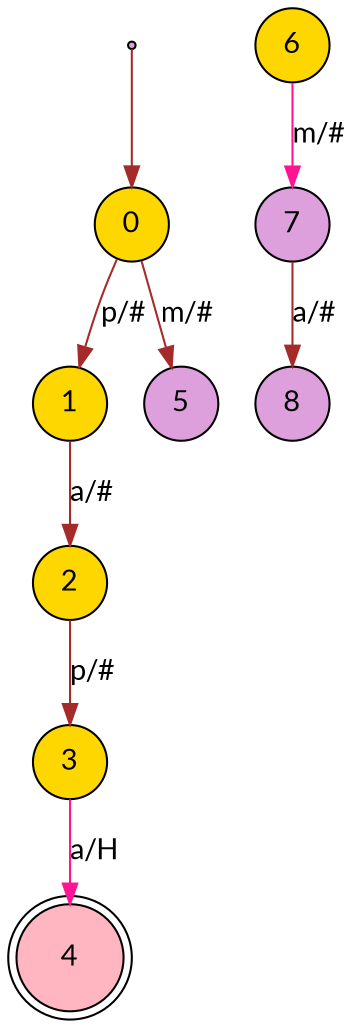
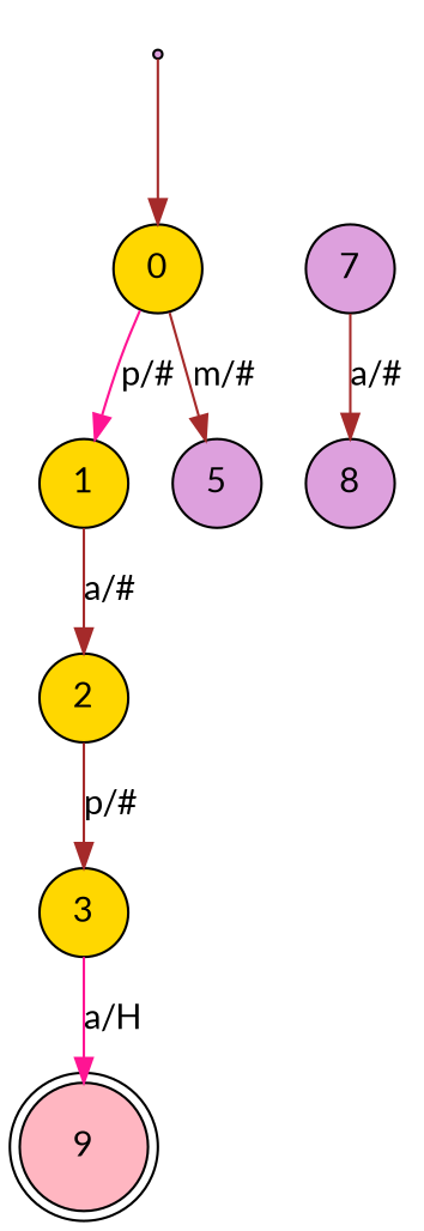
  digraph {
    fontname=Lato
    node [fillcolor=gold fontname=Lato shape=circle style=filled]
    edge [color=brown fontname=Lato]
-   4 [fillcolor=lightpink shape=doublecircle]
+   4 [fillcolor=lightpink shape=doublecircle label=9]
    qi [fillcolor=plum shape=point]
    0
    1
    5 [fillcolor=plum]
    2
    3
-   6
    7 [fillcolor=plum]
    8 [fillcolor=plum]
    qi -> 0
-   0 -> 1 [label="p/#"]
+   0 -> 1 [color=deeppink label="p/#"]
    0 -> 5 [label="m/#"]
    1 -> 2 [label="a/#"]
    2 -> 3 [label="p/#"]
    3 -> 4 [color=deeppink label="a/H"]
-   6 -> 7 [color=deeppink label="m/#"]
    7 -> 8 [label="a/#"]
  }
